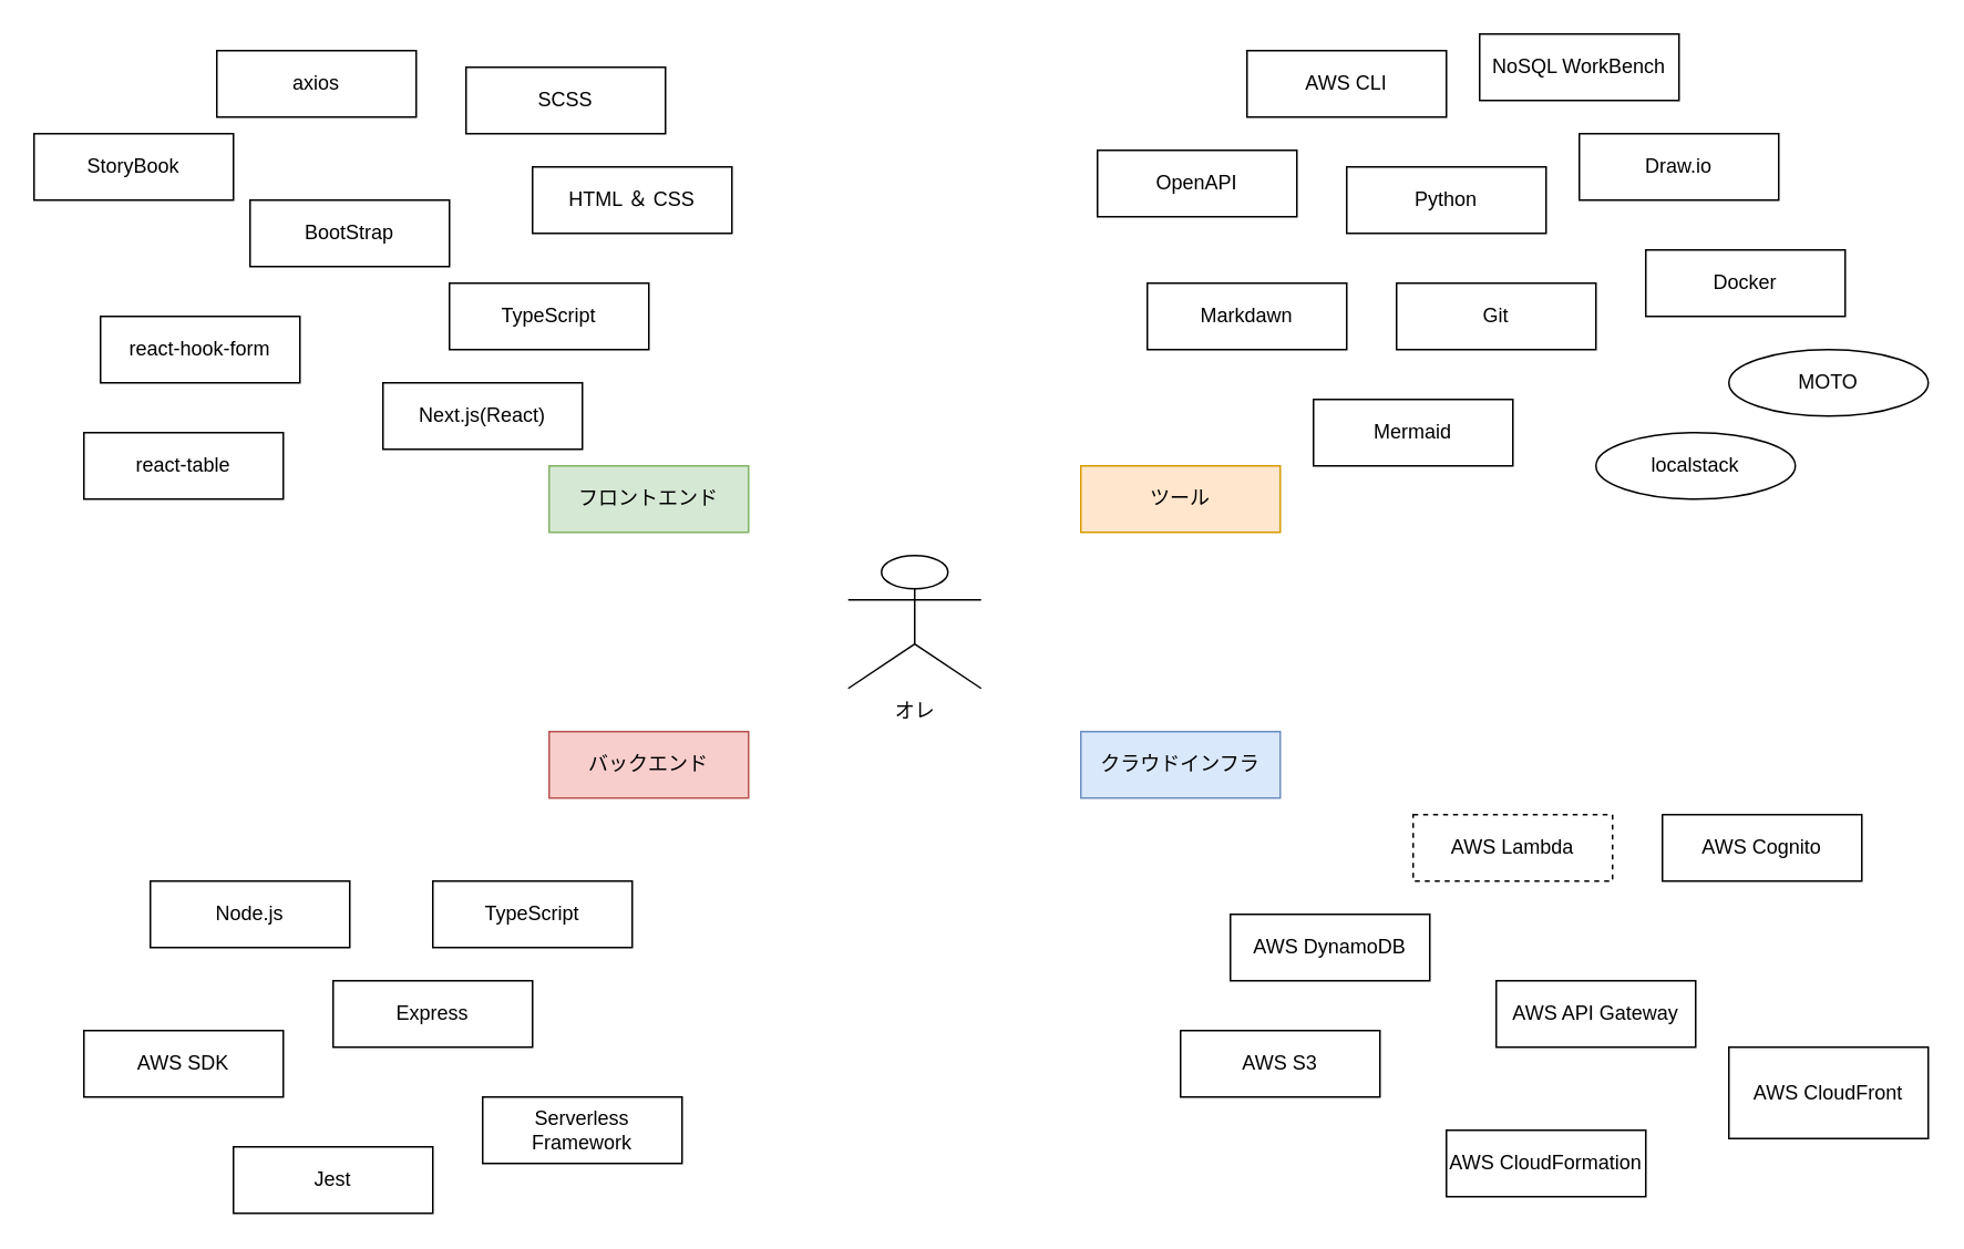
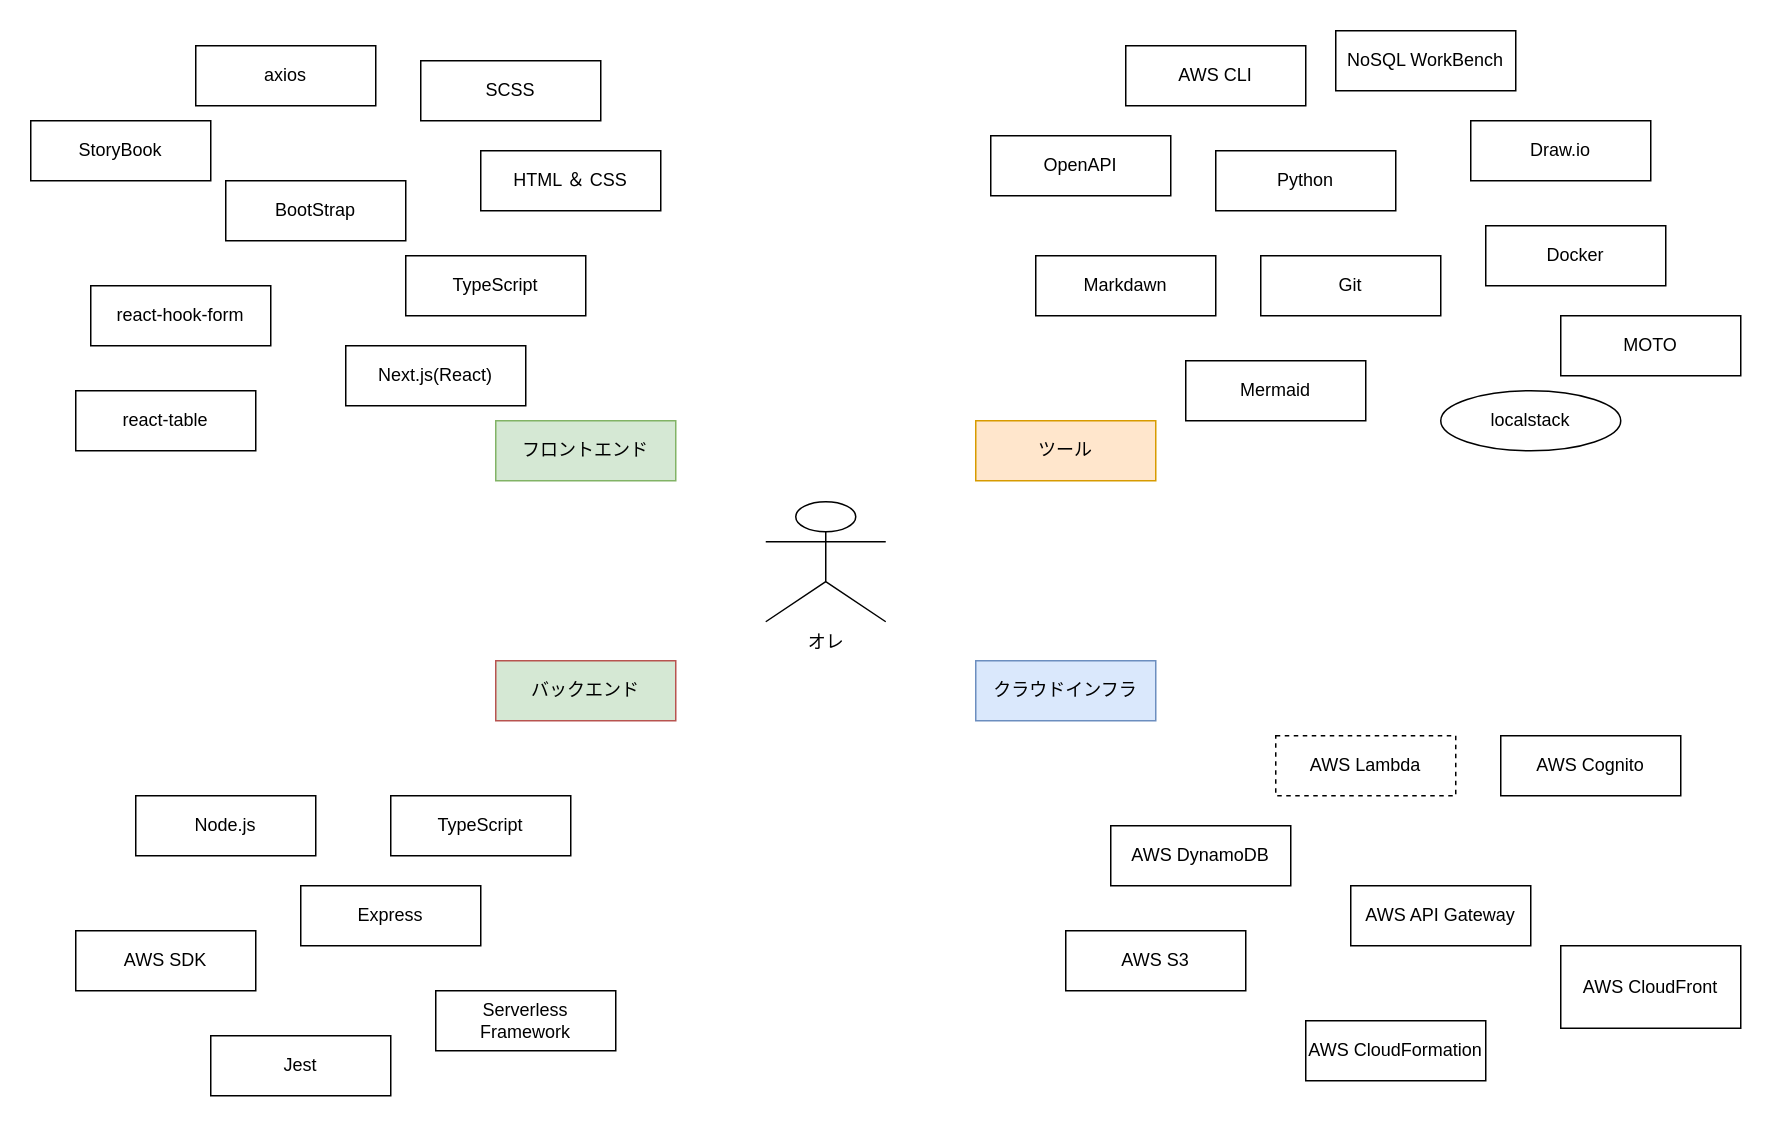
  <mxCell id="0" />
  <mxCell id="1" parent="0" />
  <mxCell id="2" value="フロントエンド" style="rounded=0;whiteSpace=wrap;html=1;fillColor=#d5e8d4;strokeColor=#82b366;" parent="1" vertex="1"><mxGeometry x="330" y="280" width="120" height="40" as="geometry" /></mxCell>
- <mxCell id="3" value="バックエンド" style="rounded=0;whiteSpace=wrap;html=1;fillColor=#f8cecc;strokeColor=#b85450;" parent="1" vertex="1"><mxGeometry x="330" y="440" width="120" height="40" as="geometry" /></mxCell>
+ <mxCell id="3" value="バックエンド" style="rounded=0;whiteSpace=wrap;html=1;fillColor=#d5e8d4;strokeColor=#b85450;" parent="1" vertex="1"><mxGeometry x="330" y="440" width="120" height="40" as="geometry" /></mxCell>
  <mxCell id="4" value="AWS S3" style="rounded=0;whiteSpace=wrap;html=1;strokeWidth=1;" parent="1" vertex="1"><mxGeometry x="710" y="620" width="120" height="40" as="geometry" /></mxCell>
  <mxCell id="5" value="オレ" style="shape=umlActor;verticalLabelPosition=bottom;verticalAlign=top;html=1;outlineConnect=0;rounded=0;" parent="1" vertex="1"><mxGeometry x="510" y="334" width="80" height="80" as="geometry" /></mxCell>
  <mxCell id="6" value="HTML ＆ CSS" style="rounded=0;whiteSpace=wrap;html=1;" parent="1" vertex="1"><mxGeometry x="320" y="100" width="120" height="40" as="geometry" /></mxCell>
  <mxCell id="7" value="TypeScript" style="rounded=0;whiteSpace=wrap;html=1;" parent="1" vertex="1"><mxGeometry x="270" y="170" width="120" height="40" as="geometry" /></mxCell>
  <mxCell id="8" value="Next.js(React)" style="rounded=0;whiteSpace=wrap;html=1;" parent="1" vertex="1"><mxGeometry x="230" y="230" width="120" height="40" as="geometry" /></mxCell>
  <mxCell id="9" value="Express" style="rounded=0;whiteSpace=wrap;html=1;" parent="1" vertex="1"><mxGeometry x="200" y="590" width="120" height="40" as="geometry" /></mxCell>
  <mxCell id="10" value="TypeScript" style="rounded=0;whiteSpace=wrap;html=1;" parent="1" vertex="1"><mxGeometry x="260" y="530" width="120" height="40" as="geometry" /></mxCell>
  <mxCell id="11" value="Node.js" style="rounded=0;whiteSpace=wrap;html=1;" parent="1" vertex="1"><mxGeometry x="90" y="530" width="120" height="40" as="geometry" /></mxCell>
  <mxCell id="12" value="クラウドインフラ" style="rounded=0;whiteSpace=wrap;html=1;strokeWidth=1;fillColor=#dae8fc;strokeColor=#6c8ebf;" parent="1" vertex="1"><mxGeometry x="650" y="440" width="120" height="40" as="geometry" /></mxCell>
  <mxCell id="13" value="AWS SDK" style="rounded=0;whiteSpace=wrap;html=1;" parent="1" vertex="1"><mxGeometry x="50" y="620" width="120" height="40" as="geometry" /></mxCell>
  <mxCell id="14" value="AWS DynamoDB" style="rounded=0;whiteSpace=wrap;html=1;strokeWidth=1;" parent="1" vertex="1"><mxGeometry x="740" y="550" width="120" height="40" as="geometry" /></mxCell>
  <mxCell id="15" value="AWS API Gateway" style="rounded=0;whiteSpace=wrap;html=1;strokeWidth=1;" parent="1" vertex="1"><mxGeometry x="900" y="590" width="120" height="40" as="geometry" /></mxCell>
  <mxCell id="16" value="Serverless&lt;br&gt;Framework" style="rounded=0;whiteSpace=wrap;html=1;" parent="1" vertex="1"><mxGeometry x="290" y="660" width="120" height="40" as="geometry" /></mxCell>
  <mxCell id="17" value="AWS CloudFormation" style="rounded=0;whiteSpace=wrap;html=1;" parent="1" vertex="1"><mxGeometry x="870" y="680" width="120" height="40" as="geometry" /></mxCell>
  <mxCell id="18" value="AWS Lambda" style="rounded=0;whiteSpace=wrap;html=1;strokeWidth=1;dashed=1;" parent="1" vertex="1"><mxGeometry x="850" y="490" width="120" height="40" as="geometry" /></mxCell>
  <mxCell id="19" value="Jest" style="rounded=0;whiteSpace=wrap;html=1;" parent="1" vertex="1"><mxGeometry x="140" y="690" width="120" height="40" as="geometry" /></mxCell>
  <mxCell id="20" value="StoryBook" style="rounded=0;whiteSpace=wrap;html=1;" parent="1" vertex="1"><mxGeometry x="20" y="80" width="120" height="40" as="geometry" /></mxCell>
  <mxCell id="21" value="BootStrap" style="rounded=0;whiteSpace=wrap;html=1;" parent="1" vertex="1"><mxGeometry x="150" y="120" width="120" height="40" as="geometry" /></mxCell>
  <mxCell id="22" value="SCSS" style="rounded=0;whiteSpace=wrap;html=1;" parent="1" vertex="1"><mxGeometry x="280" y="40" width="120" height="40" as="geometry" /></mxCell>
  <mxCell id="23" value="AWS CloudFront" style="rounded=0;whiteSpace=wrap;html=1;strokeWidth=1;" parent="1" vertex="1"><mxGeometry x="1040" y="630" width="120" height="55" as="geometry" /></mxCell>
  <mxCell id="24" value="AWS Cognito" style="rounded=0;whiteSpace=wrap;html=1;strokeWidth=1;" parent="1" vertex="1"><mxGeometry x="1000" y="490" width="120" height="40" as="geometry" /></mxCell>
  <mxCell id="25" value="Python" style="rounded=0;whiteSpace=wrap;html=1;strokeWidth=1;" parent="1" vertex="1"><mxGeometry x="810" y="100" width="120" height="40" as="geometry" /></mxCell>
  <mxCell id="26" value="AWS CLI" style="rounded=0;whiteSpace=wrap;html=1;strokeWidth=1;" parent="1" vertex="1"><mxGeometry x="750" y="30" width="120" height="40" as="geometry" /></mxCell>
  <mxCell id="27" value="Git" style="rounded=0;whiteSpace=wrap;html=1;strokeWidth=1;" parent="1" vertex="1"><mxGeometry x="840" y="170" width="120" height="40" as="geometry" /></mxCell>
- <mxCell id="28" value="Draw.io" style="rounded=0;whiteSpace=wrap;html=1;strokeWidth=1;" parent="1" vertex="1"><mxGeometry x="950" y="80" width="120" height="40" as="geometry" /></mxCell>
+ <mxCell id="28" value="Draw.io" style="rounded=0;whiteSpace=wrap;html=1;strokeWidth=1;" parent="1" vertex="1"><mxGeometry x="980" y="80" width="120" height="40" as="geometry" /></mxCell>
  <mxCell id="29" value="Markdawn" style="rounded=0;whiteSpace=wrap;html=1;strokeWidth=1;" parent="1" vertex="1"><mxGeometry x="690" y="170" width="120" height="40" as="geometry" /></mxCell>
  <mxCell id="30" value="Mermaid" style="rounded=0;whiteSpace=wrap;html=1;strokeWidth=1;" parent="1" vertex="1"><mxGeometry x="790" y="240" width="120" height="40" as="geometry" /></mxCell>
  <mxCell id="31" value="OpenAPI" style="rounded=0;whiteSpace=wrap;html=1;strokeWidth=1;" parent="1" vertex="1"><mxGeometry x="660" y="90" width="120" height="40" as="geometry" /></mxCell>
  <mxCell id="32" value="ツール" style="rounded=0;whiteSpace=wrap;html=1;strokeWidth=1;fillColor=#ffe6cc;strokeColor=#d79b00;" parent="1" vertex="1"><mxGeometry x="650" y="280" width="120" height="40" as="geometry" /></mxCell>
  <mxCell id="33" value="Docker" style="rounded=0;whiteSpace=wrap;html=1;strokeWidth=1;" parent="1" vertex="1"><mxGeometry x="990" y="150" width="120" height="40" as="geometry" /></mxCell>
- <mxCell id="34" value="MOTO" style="ellipse;whiteSpace=wrap;html=1;strokeWidth=1;" parent="1" vertex="1"><mxGeometry x="1040" y="210" width="120" height="40" as="geometry" /></mxCell>
+ <mxCell id="34" value="MOTO" style="rounded=0;whiteSpace=wrap;html=1;strokeWidth=1;" parent="1" vertex="1"><mxGeometry x="1040" y="210" width="120" height="40" as="geometry" /></mxCell>
  <mxCell id="35" value="localstack" style="ellipse;whiteSpace=wrap;html=1;strokeWidth=1;" parent="1" vertex="1"><mxGeometry x="960" y="260" width="120" height="40" as="geometry" /></mxCell>
  <mxCell id="36" value="NoSQL WorkBench" style="rounded=0;whiteSpace=wrap;html=1;strokeWidth=1;" parent="1" vertex="1"><mxGeometry x="890" y="20" width="120" height="40" as="geometry" /></mxCell>
  <mxCell id="37" value="react-hook-form" style="rounded=0;whiteSpace=wrap;html=1;" parent="1" vertex="1"><mxGeometry x="60" y="190" width="120" height="40" as="geometry" /></mxCell>
  <mxCell id="38" value="react-table" style="rounded=0;whiteSpace=wrap;html=1;" parent="1" vertex="1"><mxGeometry x="50" y="260" width="120" height="40" as="geometry" /></mxCell>
  <mxCell id="39" value="axios" style="rounded=0;whiteSpace=wrap;html=1;" parent="1" vertex="1"><mxGeometry x="130" y="30" width="120" height="40" as="geometry" /></mxCell>
